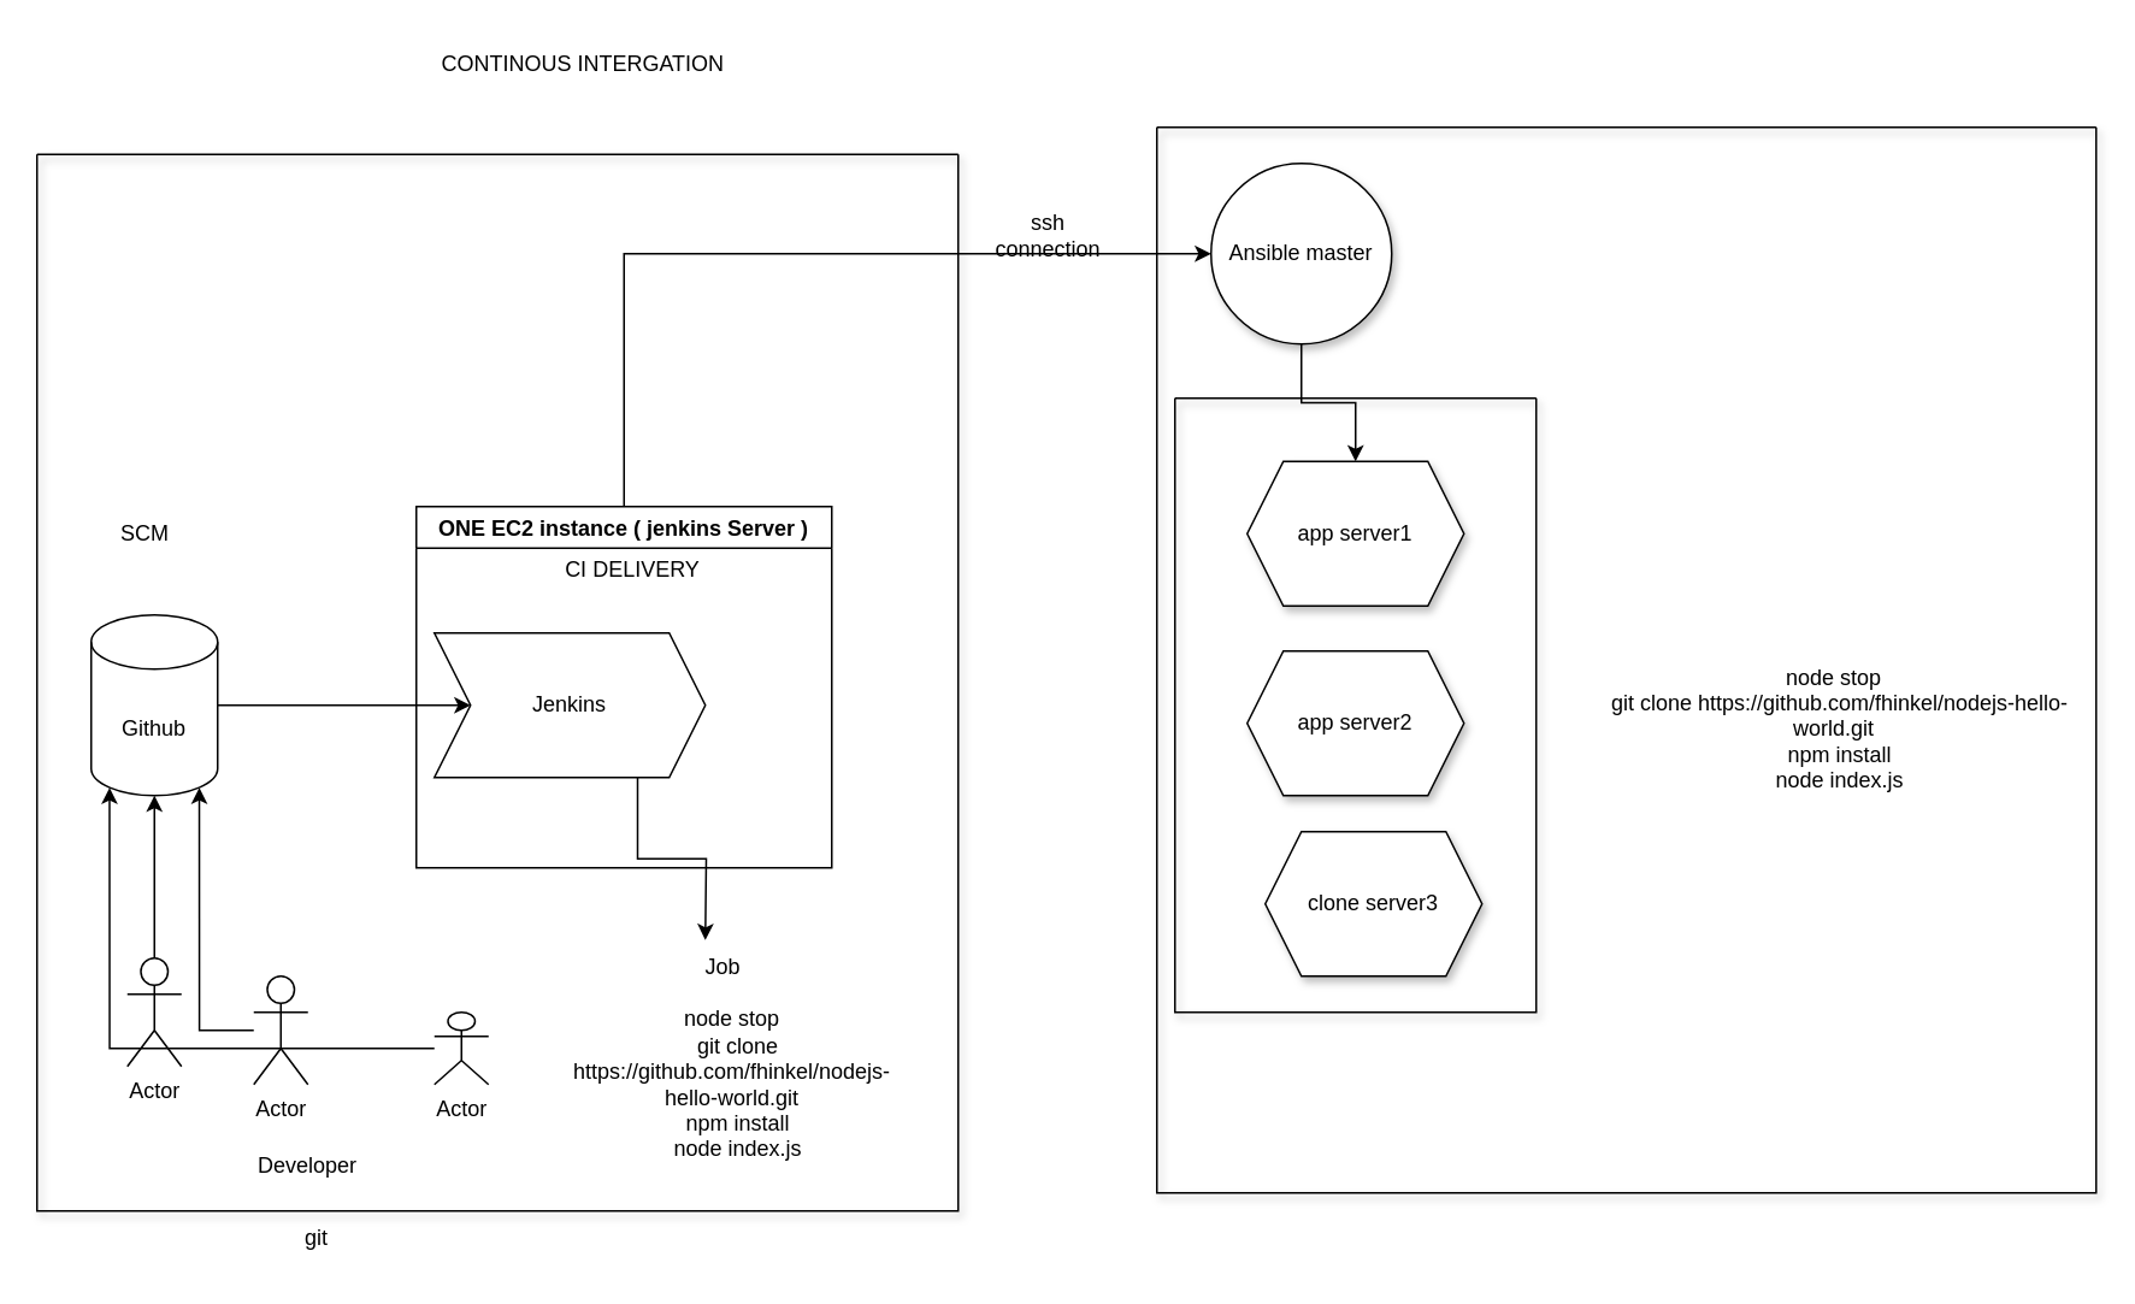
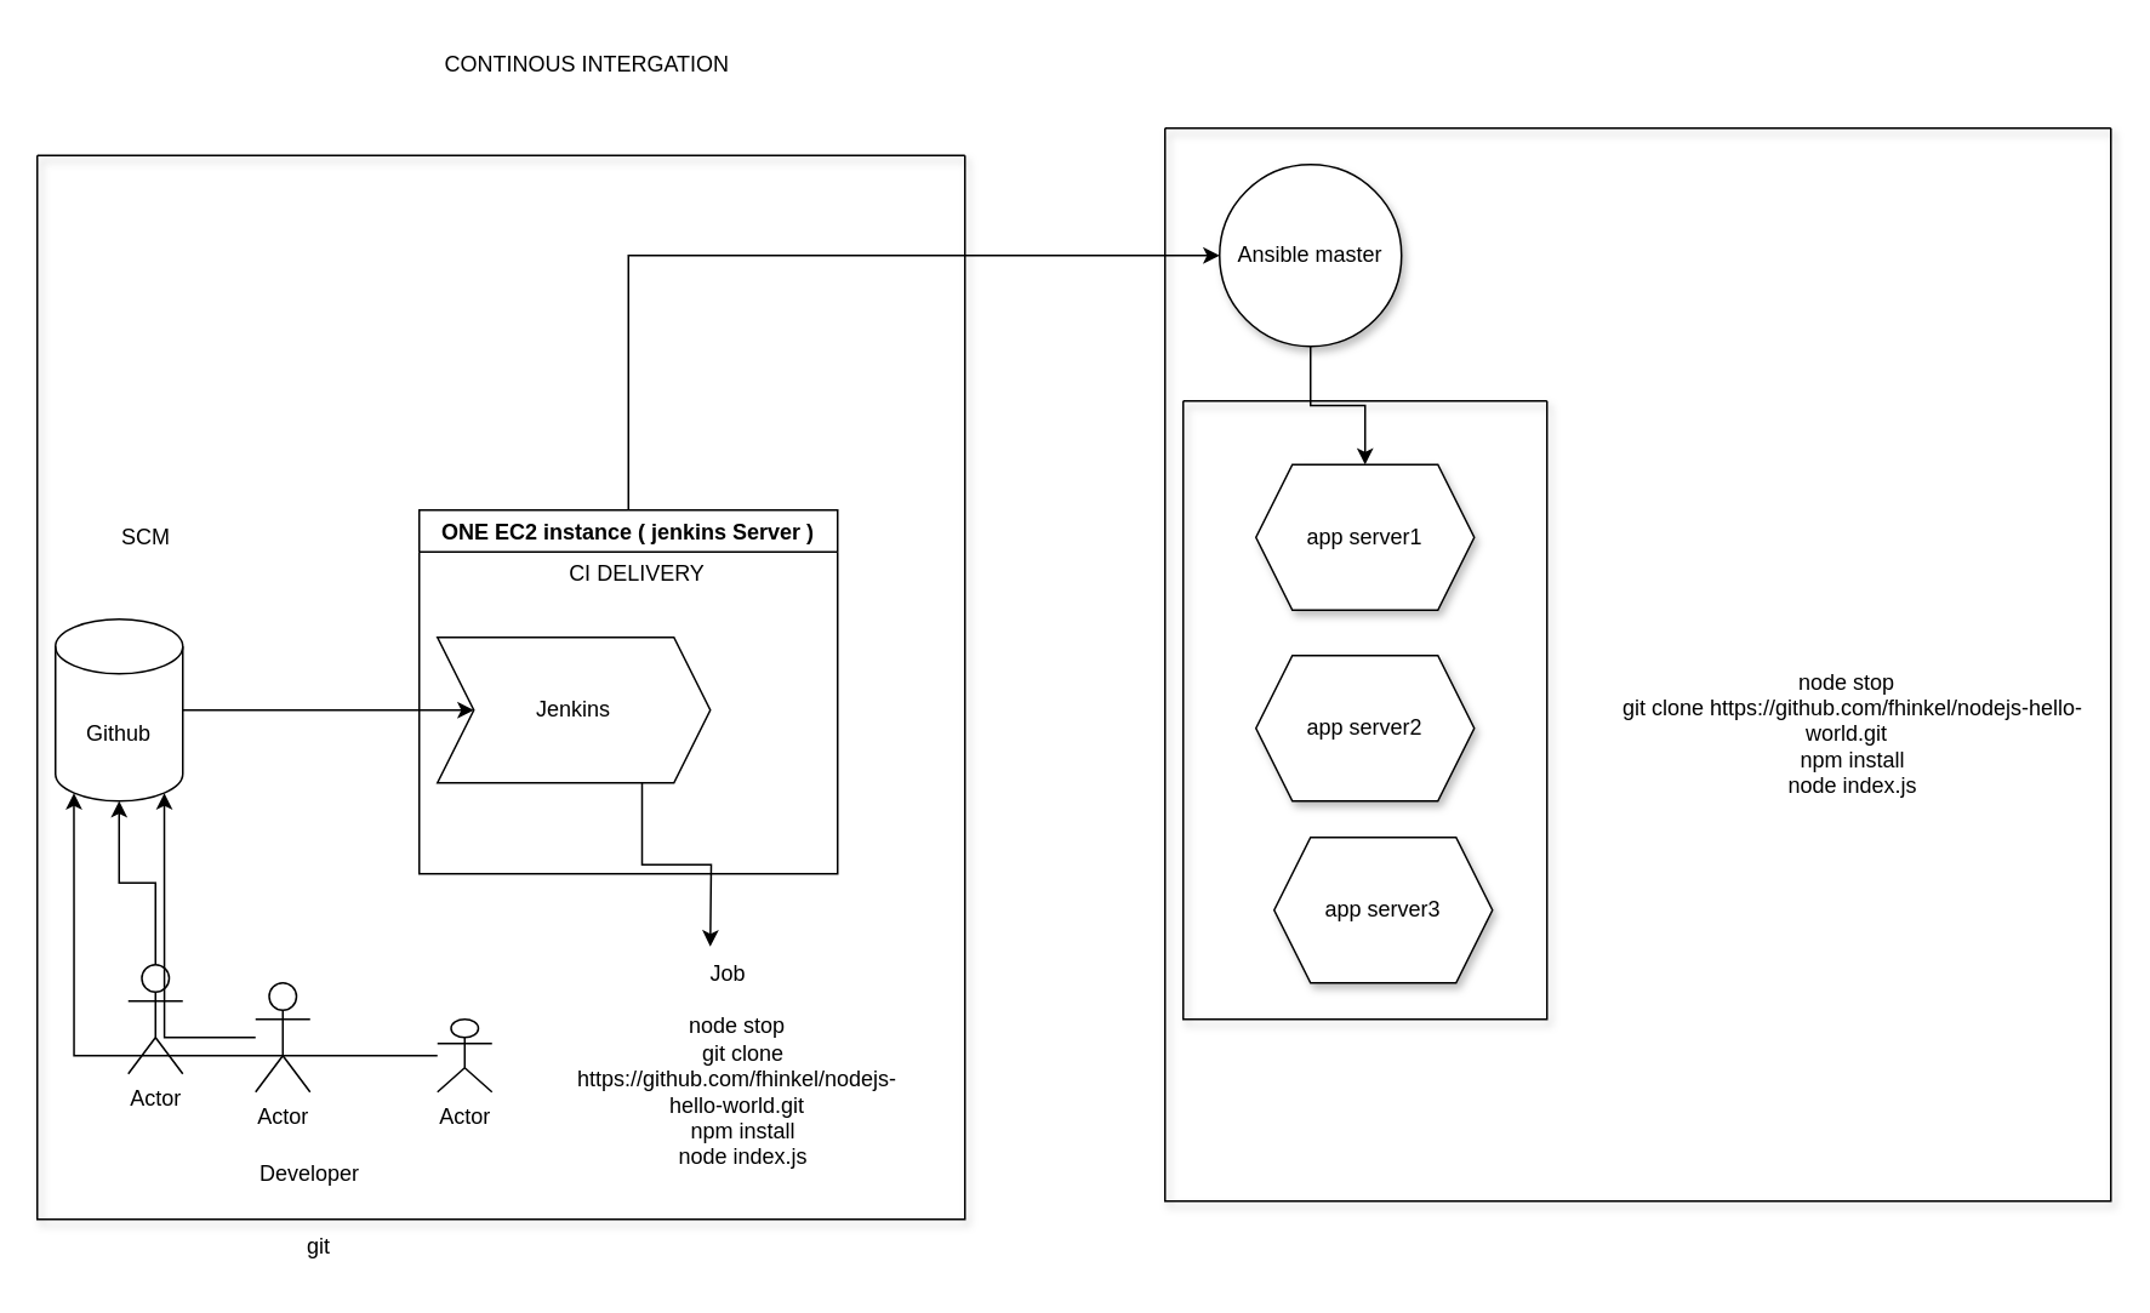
  <mxCell id="0" />
  <mxCell id="1" parent="0" />
  <mxCell id="2" style="edgeStyle=orthogonalEdgeStyle;rounded=0;orthogonalLoop=1;jettySize=auto;html=1;" edge="1" parent="1" source="3" target="14"><mxGeometry relative="1" as="geometry" /></mxCell>
- <mxCell id="3" value="Github" style="shape=cylinder3;whiteSpace=wrap;html=1;boundedLbl=1;backgroundOutline=1;size=15;" parent="1" vertex="1"><mxGeometry x="50" y="340" width="70" height="100" as="geometry" /></mxCell>
+ <mxCell id="3" value="Github" style="shape=cylinder3;whiteSpace=wrap;html=1;boundedLbl=1;backgroundOutline=1;size=15;" parent="1" vertex="1"><mxGeometry x="30" y="340" width="70" height="100" as="geometry" /></mxCell>
  <mxCell id="4" style="edgeStyle=orthogonalEdgeStyle;rounded=0;orthogonalLoop=1;jettySize=auto;html=1;entryX=0.5;entryY=1;entryDx=0;entryDy=0;entryPerimeter=0;" edge="1" parent="1" source="5" target="3"><mxGeometry relative="1" as="geometry" /></mxCell>
  <mxCell id="5" value="Actor" style="shape=umlActor;verticalLabelPosition=bottom;verticalAlign=top;html=1;outlineConnect=0;" parent="1" vertex="1"><mxGeometry x="70" y="530" width="30" height="60" as="geometry" /></mxCell>
  <mxCell id="6" value="Developer" style="text;html=1;strokeColor=none;fillColor=none;align=center;verticalAlign=middle;whiteSpace=wrap;rounded=0;" parent="1" vertex="1"><mxGeometry x="20" y="630" width="300" height="30" as="geometry" /></mxCell>
  <mxCell id="7" value="git" style="text;html=1;strokeColor=none;fillColor=none;align=center;verticalAlign=middle;whiteSpace=wrap;rounded=0;" vertex="1" parent="1"><mxGeometry x="60" y="670" width="230" height="30" as="geometry" /></mxCell>
  <mxCell id="8" style="edgeStyle=orthogonalEdgeStyle;rounded=0;orthogonalLoop=1;jettySize=auto;html=1;entryX=0.855;entryY=1;entryDx=0;entryDy=-4.35;entryPerimeter=0;" edge="1" parent="1" source="9" target="3"><mxGeometry relative="1" as="geometry" /></mxCell>
  <mxCell id="9" value="Actor" style="shape=umlActor;verticalLabelPosition=bottom;verticalAlign=top;html=1;outlineConnect=0;" vertex="1" parent="1"><mxGeometry x="140" y="540" width="30" height="60" as="geometry" /></mxCell>
  <mxCell id="10" style="edgeStyle=orthogonalEdgeStyle;rounded=0;orthogonalLoop=1;jettySize=auto;html=1;entryX=0.145;entryY=1;entryDx=0;entryDy=-4.35;entryPerimeter=0;" edge="1" parent="1" source="11" target="3"><mxGeometry relative="1" as="geometry" /></mxCell>
  <mxCell id="11" value="Actor" style="shape=umlActor;verticalLabelPosition=bottom;verticalAlign=top;html=1;outlineConnect=0;" vertex="1" parent="1"><mxGeometry x="240" y="560" width="30" height="40" as="geometry" /></mxCell>
  <mxCell id="12" value="SCM" style="text;html=1;strokeColor=none;fillColor=none;align=center;verticalAlign=middle;whiteSpace=wrap;rounded=0;" vertex="1" parent="1"><mxGeometry x="50" y="280" width="60" height="30" as="geometry" /></mxCell>
  <mxCell id="13" style="edgeStyle=orthogonalEdgeStyle;rounded=0;orthogonalLoop=1;jettySize=auto;html=1;exitX=0.75;exitY=1;exitDx=0;exitDy=0;" edge="1" parent="1" source="14"><mxGeometry relative="1" as="geometry"><mxPoint x="390" y="520" as="targetPoint" /></mxGeometry></mxCell>
  <mxCell id="14" value="Jenkins" style="shape=step;perimeter=stepPerimeter;whiteSpace=wrap;html=1;fixedSize=1;" vertex="1" parent="1"><mxGeometry x="240" y="350" width="150" height="80" as="geometry" /></mxCell>
  <mxCell id="15" value="CI DELIVERY" style="text;html=1;strokeColor=none;fillColor=none;align=center;verticalAlign=middle;whiteSpace=wrap;rounded=0;" vertex="1" parent="1"><mxGeometry x="270" y="300" width="160" height="30" as="geometry" /></mxCell>
  <mxCell id="16" style="edgeStyle=orthogonalEdgeStyle;rounded=0;orthogonalLoop=1;jettySize=auto;html=1;" edge="1" parent="1" source="17" target="24"><mxGeometry relative="1" as="geometry"><mxPoint x="380" y="130" as="targetPoint" /><Array as="points"><mxPoint x="345" y="140" /></Array></mxGeometry></mxCell>
  <mxCell id="17" value="ONE EC2 instance ( jenkins Server )" style="swimlane;" vertex="1" parent="1"><mxGeometry x="230" y="280" width="230" height="200" as="geometry" /></mxCell>
  <mxCell id="18" value="Job" style="text;html=1;strokeColor=none;fillColor=none;align=center;verticalAlign=middle;whiteSpace=wrap;rounded=0;shadow=1;" vertex="1" parent="1"><mxGeometry x="370" y="520" width="60" height="30" as="geometry" /></mxCell>
  <mxCell id="19" value="&lt;span&gt;app server2&lt;/span&gt;" style="shape=hexagon;perimeter=hexagonPerimeter2;whiteSpace=wrap;html=1;fixedSize=1;shadow=1;" vertex="1" parent="1"><mxGeometry x="690" y="360" width="120" height="80" as="geometry" /></mxCell>
  <mxCell id="20" value="app server1" style="shape=hexagon;perimeter=hexagonPerimeter2;whiteSpace=wrap;html=1;fixedSize=1;shadow=1;" vertex="1" parent="1"><mxGeometry x="690" y="255" width="120" height="80" as="geometry" /></mxCell>
- <mxCell id="21" value="&lt;span&gt;clone server3&lt;/span&gt;" style="shape=hexagon;perimeter=hexagonPerimeter2;whiteSpace=wrap;html=1;fixedSize=1;shadow=1;" vertex="1" parent="1"><mxGeometry x="700" y="460" width="120" height="80" as="geometry" /></mxCell>
+ <mxCell id="21" value="&lt;span&gt;app server3&lt;/span&gt;" style="shape=hexagon;perimeter=hexagonPerimeter2;whiteSpace=wrap;html=1;fixedSize=1;shadow=1;" vertex="1" parent="1"><mxGeometry x="700" y="460" width="120" height="80" as="geometry" /></mxCell>
  <mxCell id="22" value="&lt;div&gt;node stop&lt;/div&gt;&lt;div&gt;&amp;nbsp; git clone https://github.com/fhinkel/nodejs-hello-world.git&lt;/div&gt;&lt;div&gt;&amp;nbsp; npm install&lt;/div&gt;&lt;div&gt;&amp;nbsp; node index.js&lt;/div&gt;" style="text;html=1;strokeColor=none;fillColor=none;align=center;verticalAlign=middle;whiteSpace=wrap;rounded=0;shadow=1;" vertex="1" parent="1"><mxGeometry x="880" y="285" width="270" height="235" as="geometry" /></mxCell>
  <mxCell id="23" style="edgeStyle=orthogonalEdgeStyle;rounded=0;orthogonalLoop=1;jettySize=auto;html=1;" edge="1" parent="1" source="24" target="20"><mxGeometry relative="1" as="geometry" /></mxCell>
  <mxCell id="24" value="Ansible master" style="ellipse;whiteSpace=wrap;html=1;aspect=fixed;shadow=1;" vertex="1" parent="1"><mxGeometry x="670" y="90" width="100" height="100" as="geometry" /></mxCell>
  <mxCell id="25" value="" style="swimlane;startSize=0;shadow=1;" vertex="1" parent="1"><mxGeometry x="650" y="220" width="200" height="340" as="geometry" /></mxCell>
- <mxCell id="26" value="ssh connection" style="text;html=1;strokeColor=none;fillColor=none;align=center;verticalAlign=middle;whiteSpace=wrap;rounded=0;shadow=1;" vertex="1" parent="1"><mxGeometry x="550" y="100" width="60" height="60" as="geometry" /></mxCell>
  <mxCell id="27" value="" style="swimlane;startSize=0;shadow=1;" vertex="1" parent="1"><mxGeometry x="20" y="85" width="510" height="585" as="geometry" /></mxCell>
  <mxCell id="28" value="&lt;div&gt;node stop&lt;/div&gt;&lt;div&gt;&amp;nbsp; git clone https://github.com/fhinkel/nodejs-hello-world.git&lt;/div&gt;&lt;div&gt;&amp;nbsp; npm install&lt;/div&gt;&lt;div&gt;&amp;nbsp; node index.js&lt;/div&gt;" style="text;html=1;strokeColor=none;fillColor=none;align=center;verticalAlign=middle;whiteSpace=wrap;rounded=0;shadow=1;" vertex="1" parent="27"><mxGeometry x="295" y="485" width="180" height="60" as="geometry" /></mxCell>
  <mxCell id="29" value="" style="swimlane;startSize=0;shadow=1;" vertex="1" parent="1"><mxGeometry x="640" y="70" width="520" height="590" as="geometry" /></mxCell>
  <mxCell id="30" value="CONTINOUS INTERGATION" style="text;html=1;strokeColor=none;fillColor=none;align=center;verticalAlign=middle;whiteSpace=wrap;rounded=0;shadow=1;" vertex="1" parent="1"><mxGeometry x="155" y="20" width="335" height="30" as="geometry" /></mxCell>
